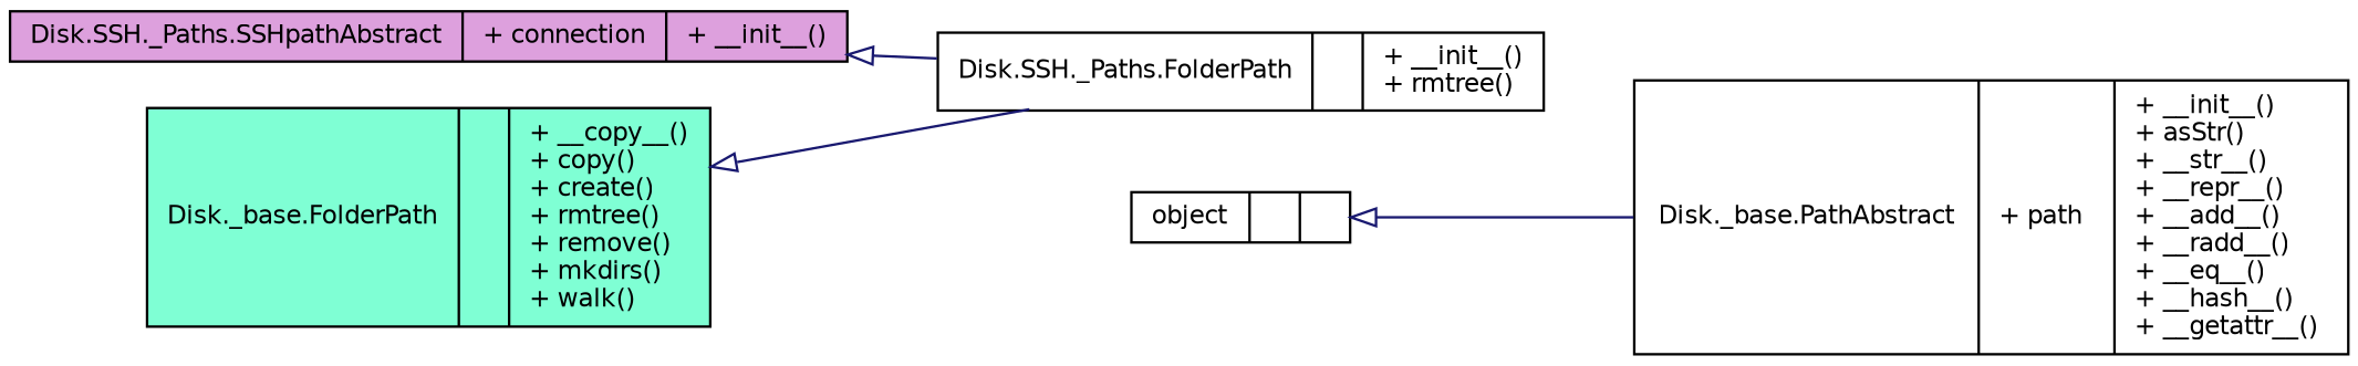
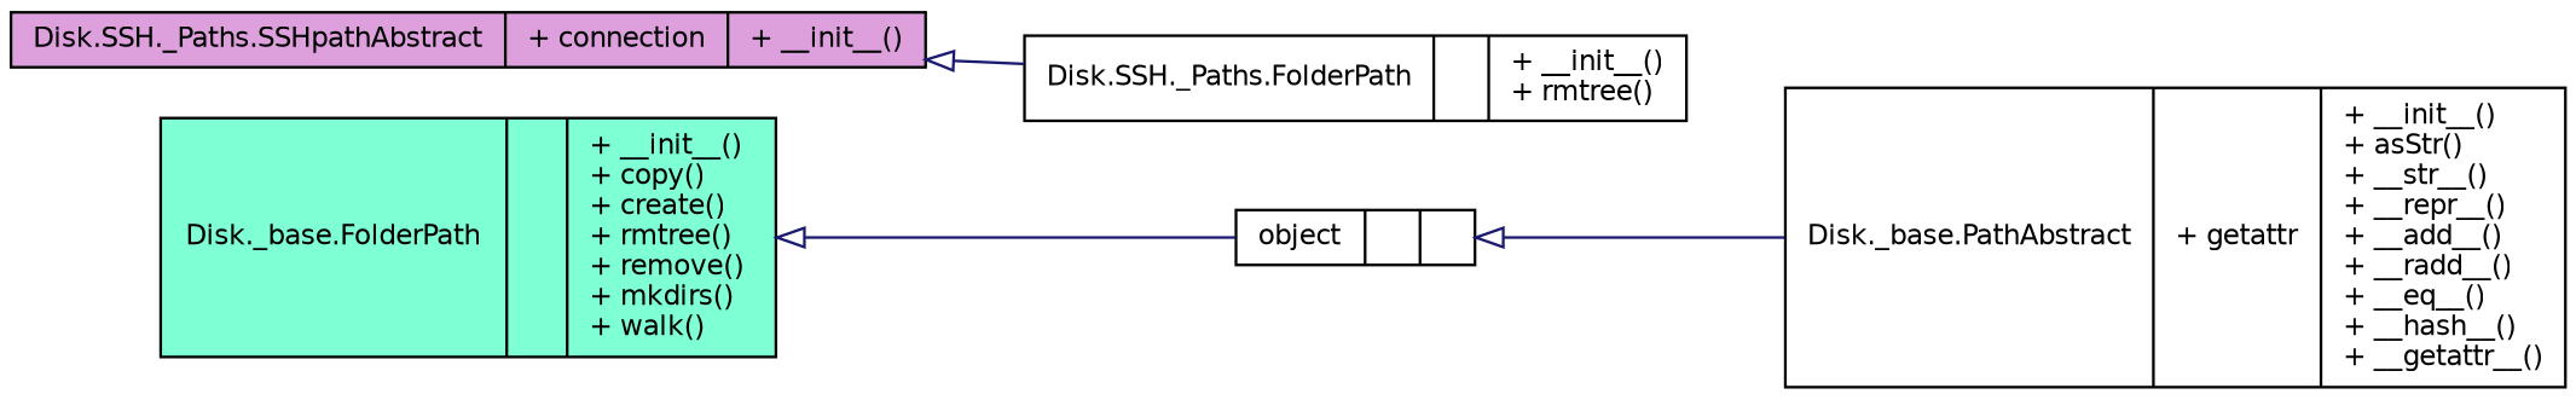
  digraph {
    rankdir=LR
    node [color=black fillcolor=white fontname=Helvetica fontsize=10 shape=record style=filled]
    edge [arrowtail=onormal color=midnightblue dir=back fontname=Helvetica fontsize=10 labelfontname=Helvetica labelfontsize=10 style=solid]
    n1 [fontcolor=black height=0.2 label="{Disk.SSH._Paths.FolderPath\n||+ __init__()\l+ rmtree()\l}" width=0.4]
    n2 [fillcolor=plum height=0.2 label="{Disk.SSH._Paths.SSHpathAbstract\n|+ connection\l|+ __init__()\l}" width=0.4]
-   n3 [fillcolor=aquamarine height=0.2 label="{Disk._base.FolderPath\n||+ __copy__()\l+ copy()\l+ create()\l+ rmtree()\l+ remove()\l+ mkdirs()\l+ walk()\l}" width=0.4]
-   n4 [height=0.2 label="{Disk._base.PathAbstract\n|+ path\l|+ __init__()\l+ asStr()\l+ __str__()\l+ __repr__()\l+ __add__()\l+ __radd__()\l+ __eq__()\l+ __hash__()\l+ __getattr__()\l}" width=0.4]
+   n3 [fillcolor=aquamarine height=0.2 label="{Disk._base.FolderPath\n||+ __init__()\l+ copy()\l+ create()\l+ rmtree()\l+ remove()\l+ mkdirs()\l+ walk()\l}" width=0.4]
+   n4 [height=0.2 label="{Disk._base.PathAbstract\n|+ getattr\l|+ __init__()\l+ asStr()\l+ __str__()\l+ __repr__()\l+ __add__()\l+ __radd__()\l+ __eq__()\l+ __hash__()\l+ __getattr__()\l}" width=0.4]
    n5 [height=0.2 label="{object\n||}" width=0.4]
    n2 -> n1
-   n3 -> n1
+   n3 -> n5
    n5 -> n4
  }
